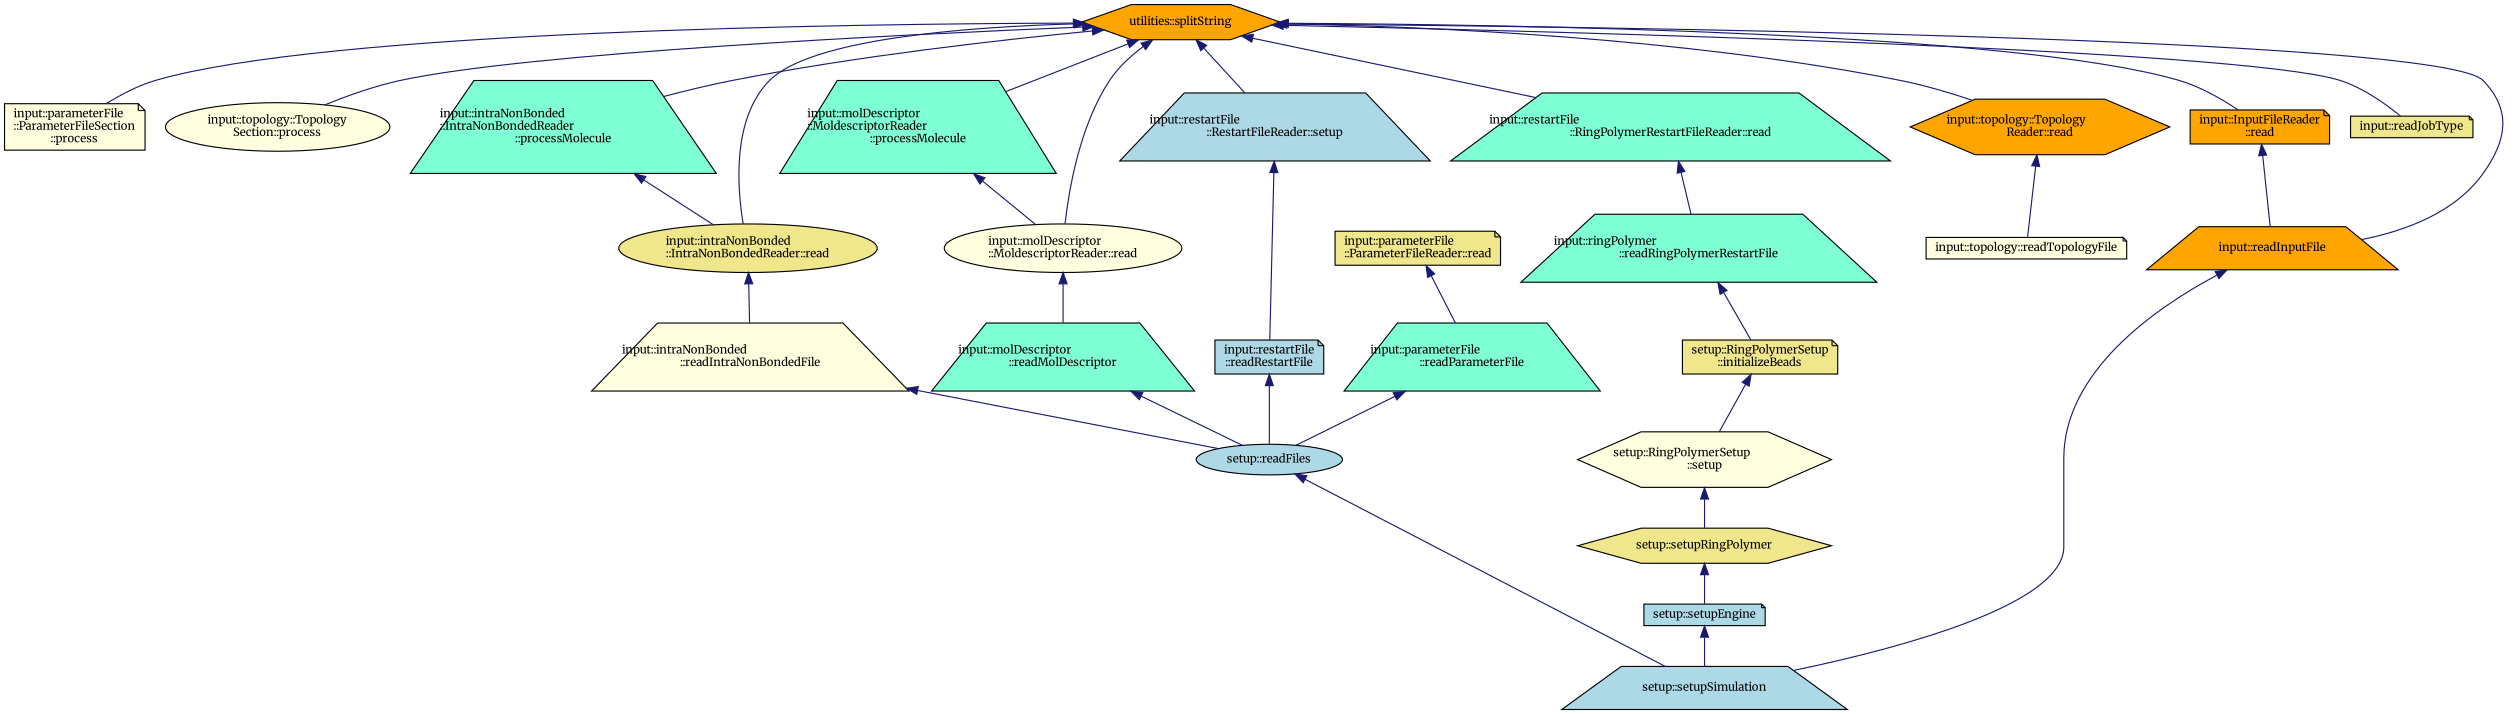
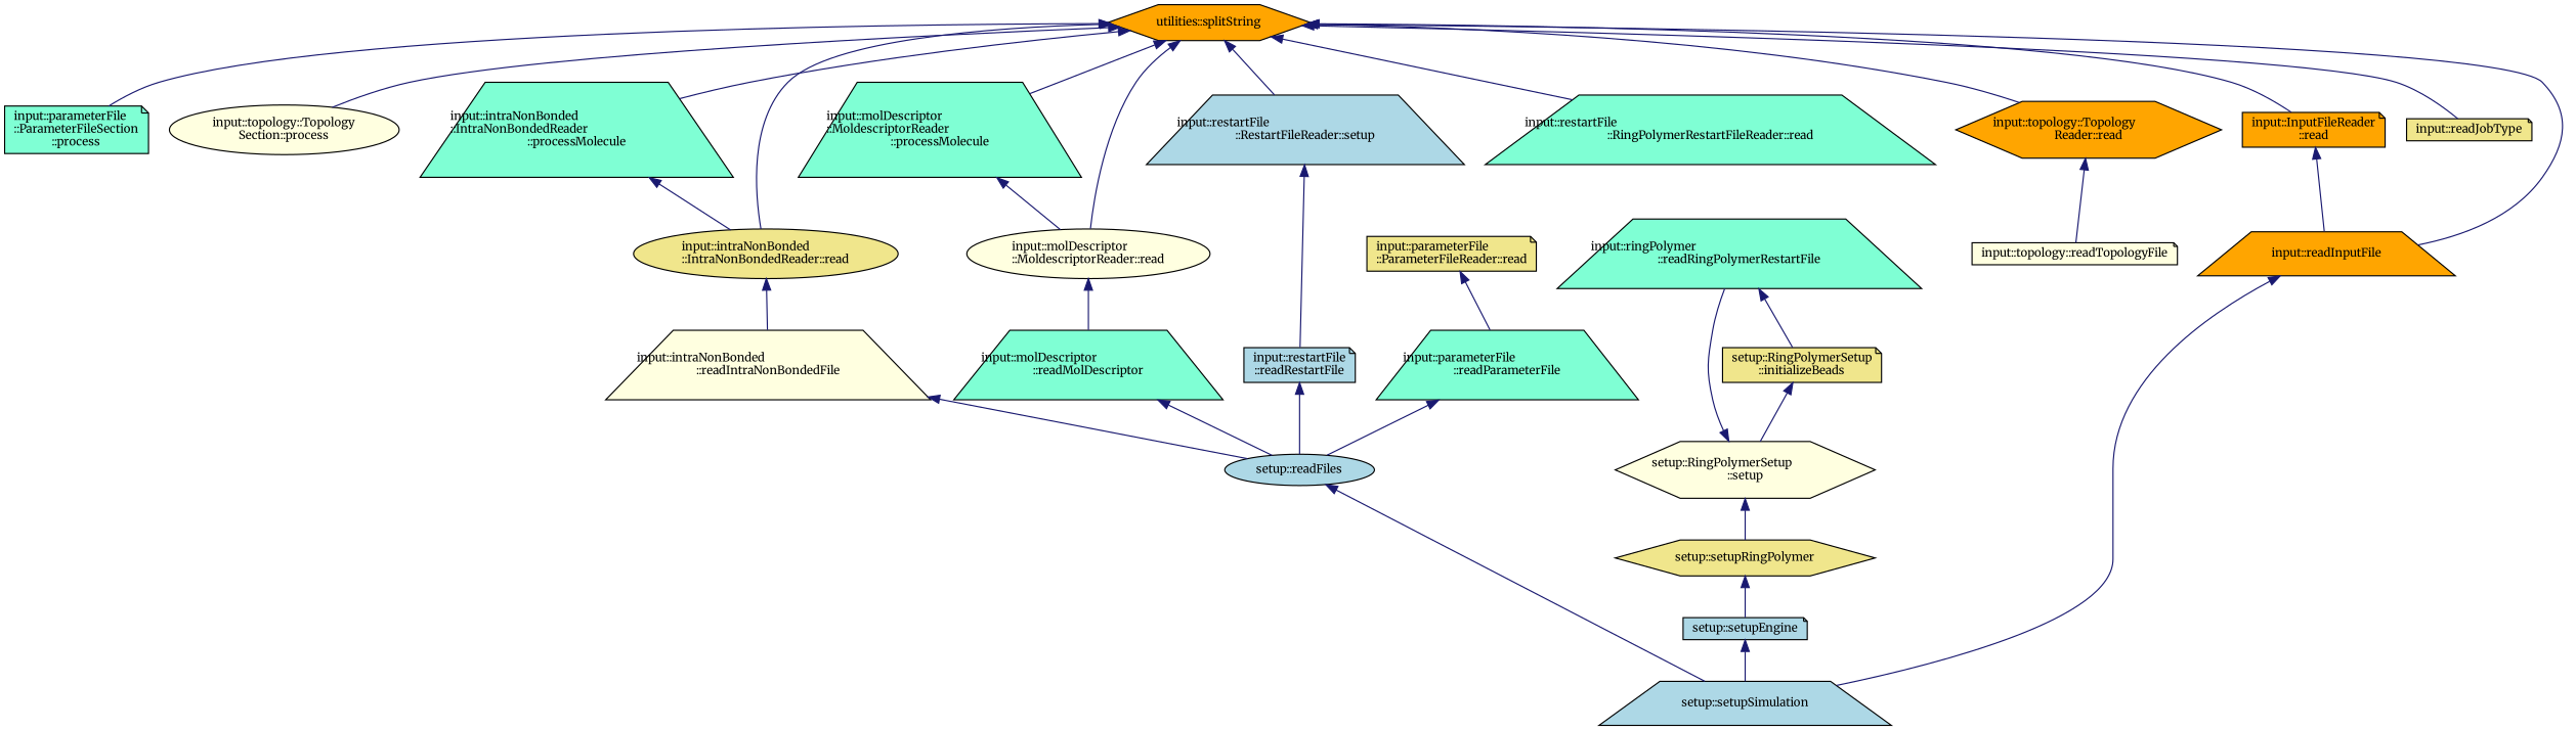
  digraph {
    fontname=Merriweather
    rankdir=TB
    node [color=black fillcolor=lightyellow fontname=Merriweather fontsize=10 shape=trapezium style=filled]
    edge [color=midnightblue dir=back fontname=Merriweather fontsize=10 labelfontname=Helvetica labelfontsize=10 style=solid]
    n1 [fillcolor=orange fontcolor=black height=0.2 label="utilities::splitString" shape=hexagon width=0.4]
-   n2 [height=0.2 label="input::parameterFile\l::ParameterFileSection\l::process" shape=note width=0.4]
+   n2 [fillcolor=aquamarine height=0.2 label="input::parameterFile\l::ParameterFileSection\l::process" shape=note width=0.4]
    n3 [height=0.2 label="input::topology::Topology\lSection::process" shape=ellipse width=0.4]
    n4 [fillcolor=aquamarine height=0.2 label="input::intraNonBonded\l::IntraNonBondedReader\l::processMolecule" width=0.4]
    n5 [fillcolor=khaki height=0.2 label="input::intraNonBonded\l::IntraNonBondedReader::read" shape=ellipse width=0.4]
    n6 [fillcolor=aquamarine height=0.2 label="input::molDescriptor\l::MoldescriptorReader\l::processMolecule" width=0.4]
    n7 [height=0.2 label="input::molDescriptor\l::MoldescriptorReader::read" shape=ellipse width=0.4]
    n8 [fillcolor=orange height=0.2 label="input::InputFileReader\l::read" shape=note width=0.4]
    n9 [fillcolor=lightblue height=0.2 label="input::restartFile\l::RestartFileReader::setup" width=0.4]
    n10 [fillcolor=aquamarine height=0.2 label="input::restartFile\l::RingPolymerRestartFileReader::read" width=0.4]
    n11 [fillcolor=orange height=0.2 label="input::topology::Topology\lReader::read" shape=hexagon width=0.4]
    n12 [fillcolor=khaki height=0.2 label="input::readJobType" shape=note width=0.4]
    n13 [fillcolor=orange height=0.2 label="input::readInputFile" width=0.4]
    n14 [height=0.2 label="input::intraNonBonded\l::readIntraNonBondedFile" width=0.4]
    n15 [fillcolor=aquamarine height=0.2 label="input::molDescriptor\l::readMolDescriptor" width=0.4]
    n16 [fillcolor=khaki height=0.2 label="input::parameterFile\l::ParameterFileReader::read" shape=note width=0.4]
    n17 [fillcolor=aquamarine height=0.2 label="input::parameterFile\l::readParameterFile" width=0.4]
    n18 [fillcolor=lightblue height=0.2 label="input::restartFile\l::readRestartFile" shape=note width=0.4]
    n19 [fillcolor=aquamarine height=0.2 label="input::ringPolymer\l::readRingPolymerRestartFile" width=0.4]
    n20 [height=0.2 label="input::topology::readTopologyFile" shape=note width=0.4]
    n21 [fillcolor=lightblue height=0.2 label="setup::readFiles" shape=ellipse width=0.4]
    n22 [fillcolor=lightblue height=0.2 label="setup::setupSimulation" width=0.4]
    n23 [fillcolor=khaki height=0.2 label="setup::RingPolymerSetup\l::initializeBeads" shape=note width=0.4]
    n24 [height=0.2 label="setup::RingPolymerSetup\l::setup" shape=hexagon width=0.4]
    n25 [fillcolor=khaki height=0.2 label="setup::setupRingPolymer" shape=hexagon width=0.4]
    n26 [fillcolor=lightblue height=0.2 label="setup::setupEngine" shape=note width=0.4]
    n1 -> n2
    n1 -> n3
    n1 -> n4
    n1 -> n5
    n1 -> n6
    n1 -> n7
    n1 -> n8
    n1 -> n9
    n1 -> n10
    n1 -> n11
    n1 -> n12
    n1 -> n13
    n4 -> n5
    n5 -> n14
    n6 -> n7
    n7 -> n15
    n8 -> n13
    n9 -> n18
-   n10 -> n19
+   n24 -> n19
    n11 -> n20
    n13 -> n22
    n14 -> n21
    n15 -> n21
    n16 -> n17
    n17 -> n21
    n18 -> n21
    n19 -> n23
    n21 -> n22
    n23 -> n24
    n24 -> n25
    n25 -> n26
    n26 -> n22
  }
